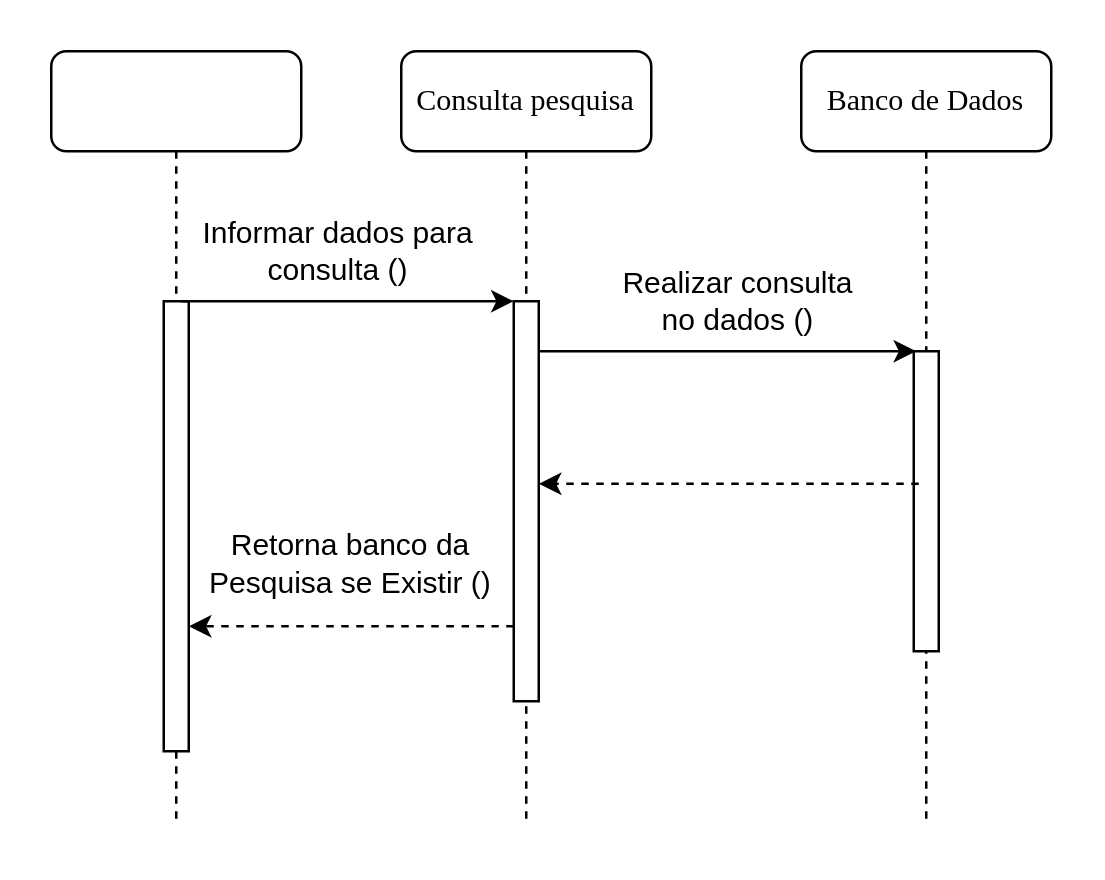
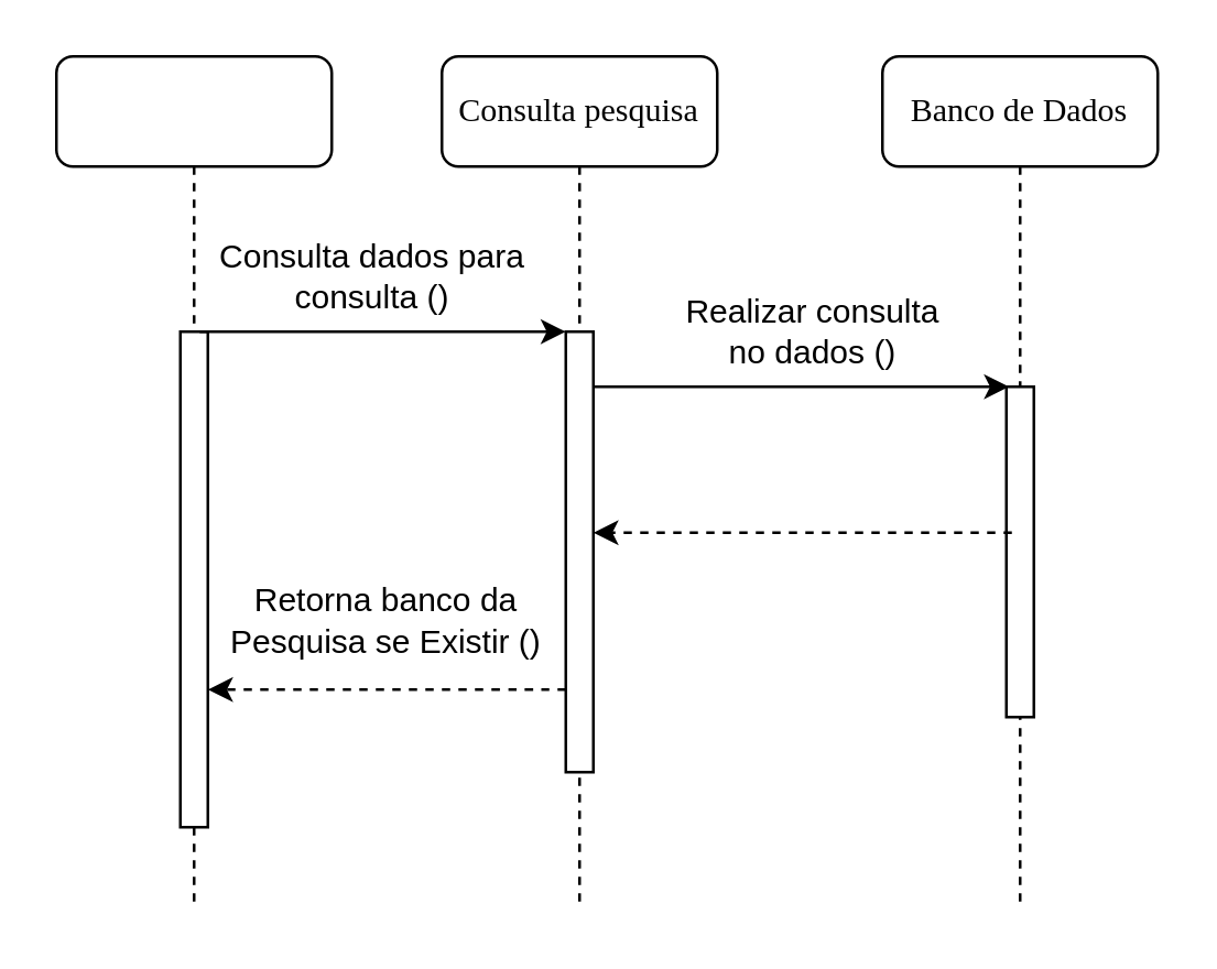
  <mxCell id="0" />
  <mxCell id="1" parent="0" />
  <mxCell id="2" value="Consulta pesquisa" style="shape=umlLifeline;perimeter=lifelinePerimeter;whiteSpace=wrap;html=1;container=1;collapsible=0;recursiveResize=0;outlineConnect=0;rounded=1;shadow=0;comic=0;labelBackgroundColor=none;strokeColor=#000000;strokeWidth=1;fillColor=#FFFFFF;fontFamily=Verdana;fontSize=12;fontColor=#000000;align=center;" vertex="1" parent="1"><mxGeometry x="160" y="20" width="100" height="310" as="geometry" /></mxCell>
  <mxCell id="3" value="" style="html=1;points=[];perimeter=orthogonalPerimeter;rounded=0;shadow=0;comic=0;labelBackgroundColor=none;strokeColor=#000000;strokeWidth=1;fillColor=#FFFFFF;fontFamily=Verdana;fontSize=12;fontColor=#000000;align=center;" vertex="1" parent="2"><mxGeometry x="45" y="100" width="10" height="160" as="geometry" /></mxCell>
  <mxCell id="4" value="Banco de Dados" style="shape=umlLifeline;perimeter=lifelinePerimeter;whiteSpace=wrap;html=1;container=1;collapsible=0;recursiveResize=0;outlineConnect=0;rounded=1;shadow=0;comic=0;labelBackgroundColor=none;strokeColor=#000000;strokeWidth=1;fillColor=#FFFFFF;fontFamily=Verdana;fontSize=12;fontColor=#000000;align=center;" vertex="1" parent="1"><mxGeometry x="320" y="20" width="100" height="310" as="geometry" /></mxCell>
  <mxCell id="5" value="" style="html=1;points=[];perimeter=orthogonalPerimeter;rounded=0;shadow=0;comic=0;labelBackgroundColor=none;strokeColor=#000000;strokeWidth=1;fillColor=#FFFFFF;fontFamily=Verdana;fontSize=12;fontColor=#000000;align=center;" vertex="1" parent="4"><mxGeometry x="45" y="120" width="10" height="120" as="geometry" /></mxCell>
  <mxCell id="6" value="" style="shape=umlLifeline;perimeter=lifelinePerimeter;whiteSpace=wrap;html=1;container=1;collapsible=0;recursiveResize=0;outlineConnect=0;rounded=1;shadow=0;comic=0;labelBackgroundColor=none;strokeColor=#000000;strokeWidth=1;fillColor=#ffffff;fontFamily=Verdana;fontSize=12;fontColor=#000000;align=center;gradientColor=none;" vertex="1" parent="1"><mxGeometry x="20" y="20" width="100" height="310" as="geometry" /></mxCell>
  <mxCell id="7" value="" style="html=1;points=[];perimeter=orthogonalPerimeter;rounded=0;shadow=0;comic=0;labelBackgroundColor=none;strokeColor=#000000;strokeWidth=1;fillColor=#FFFFFF;fontFamily=Verdana;fontSize=12;fontColor=#000000;align=center;" vertex="1" parent="6"><mxGeometry x="45" y="100" width="10" height="180" as="geometry" /></mxCell>
  <mxCell id="8" value="" style="endArrow=classic;html=1;exitX=0.7;exitY=0;exitDx=0;exitDy=0;exitPerimeter=0;entryX=0;entryY=0;entryDx=0;entryDy=0;entryPerimeter=0;" edge="1" parent="1" source="7" target="3"><mxGeometry width="50" height="50" relative="1" as="geometry"><mxPoint x="20" y="670" as="sourcePoint" /><mxPoint x="70" y="620" as="targetPoint" /><Array as="points" /></mxGeometry></mxCell>
- <mxCell id="9" value="Informar dados para consulta ()" style="text;html=1;strokeColor=none;fillColor=none;align=center;verticalAlign=middle;whiteSpace=wrap;rounded=0;" vertex="1" parent="1"><mxGeometry x="75" y="90" width="120" height="20" as="geometry" /></mxCell>
+ <mxCell id="9" value="Consulta dados para consulta ()" style="text;html=1;strokeColor=none;fillColor=none;align=center;verticalAlign=middle;whiteSpace=wrap;rounded=0;" vertex="1" parent="1"><mxGeometry x="75" y="90" width="120" height="20" as="geometry" /></mxCell>
  <mxCell id="10" value="" style="endArrow=classic;html=1;entryX=0.1;entryY=0;entryDx=0;entryDy=0;entryPerimeter=0;" edge="1" parent="1" source="3" target="5"><mxGeometry width="50" height="50" relative="1" as="geometry"><mxPoint x="250" y="185" as="sourcePoint" /><mxPoint x="360" y="140" as="targetPoint" /></mxGeometry></mxCell>
  <mxCell id="11" value="Realizar consulta no dados ()" style="text;html=1;strokeColor=none;fillColor=none;align=center;verticalAlign=middle;whiteSpace=wrap;rounded=0;" vertex="1" parent="1"><mxGeometry x="240" y="105" width="110" height="30" as="geometry" /></mxCell>
  <mxCell id="12" value="" style="endArrow=classic;html=1;dashed=1;" edge="1" parent="1" target="3"><mxGeometry width="50" height="50" relative="1" as="geometry"><mxPoint x="367" y="193" as="sourcePoint" /><mxPoint x="238" y="240" as="targetPoint" /><Array as="points" /></mxGeometry></mxCell>
  <mxCell id="13" value="" style="endArrow=classic;html=1;dashed=1;" edge="1" parent="1" source="3" target="7"><mxGeometry width="50" height="50" relative="1" as="geometry"><mxPoint x="204" y="320" as="sourcePoint" /><mxPoint x="90" y="390" as="targetPoint" /><Array as="points"><mxPoint x="190" y="250" /><mxPoint x="160" y="250" /></Array></mxGeometry></mxCell>
  <mxCell id="14" value="Retorna banco da Pesquisa se Existir ()" style="text;html=1;strokeColor=none;fillColor=none;align=center;verticalAlign=middle;whiteSpace=wrap;rounded=0;" vertex="1" parent="1"><mxGeometry x="80" y="215" width="120" height="20" as="geometry" /></mxCell>
